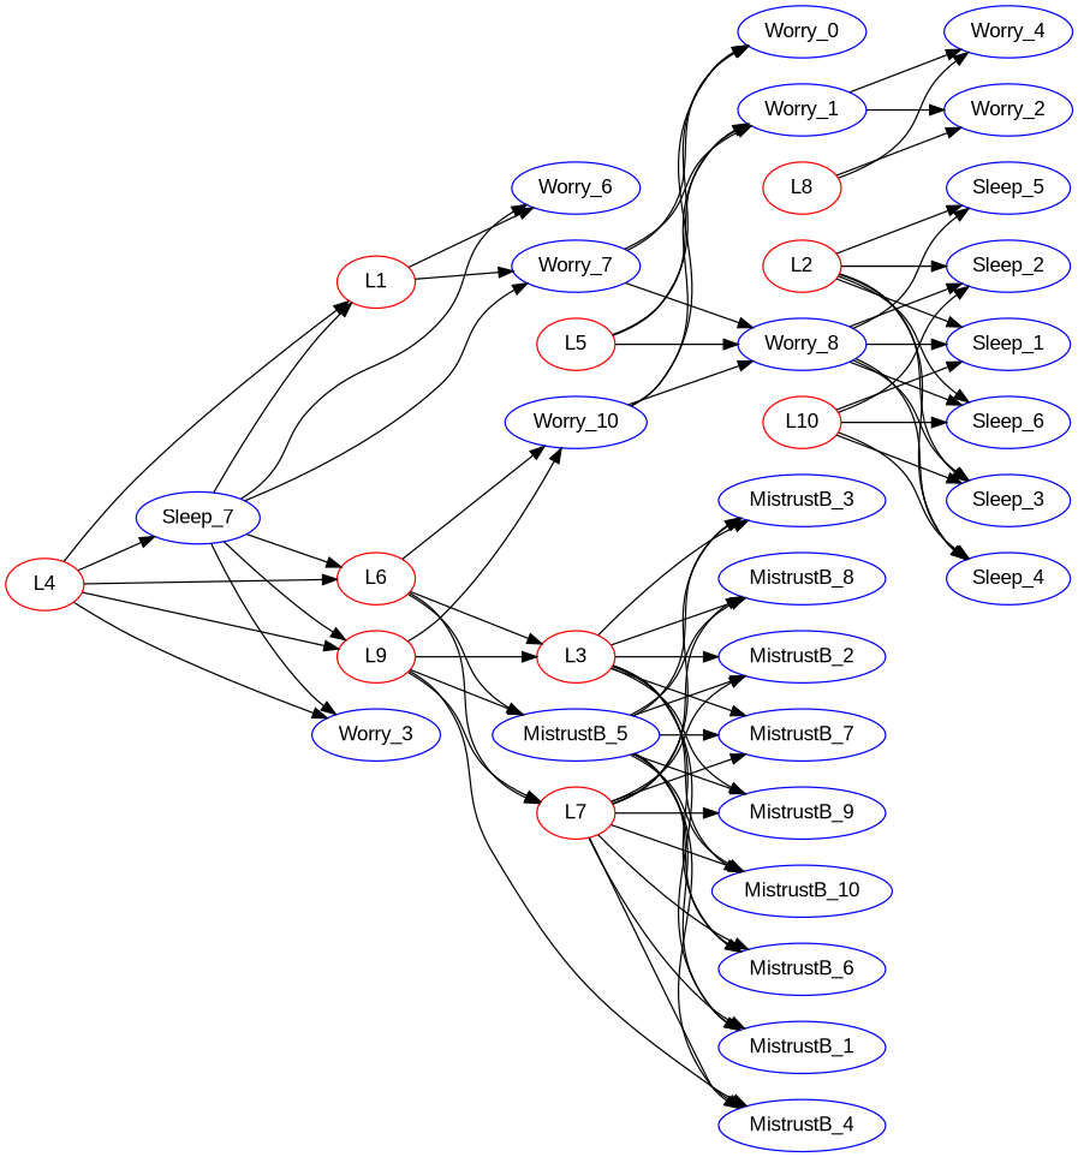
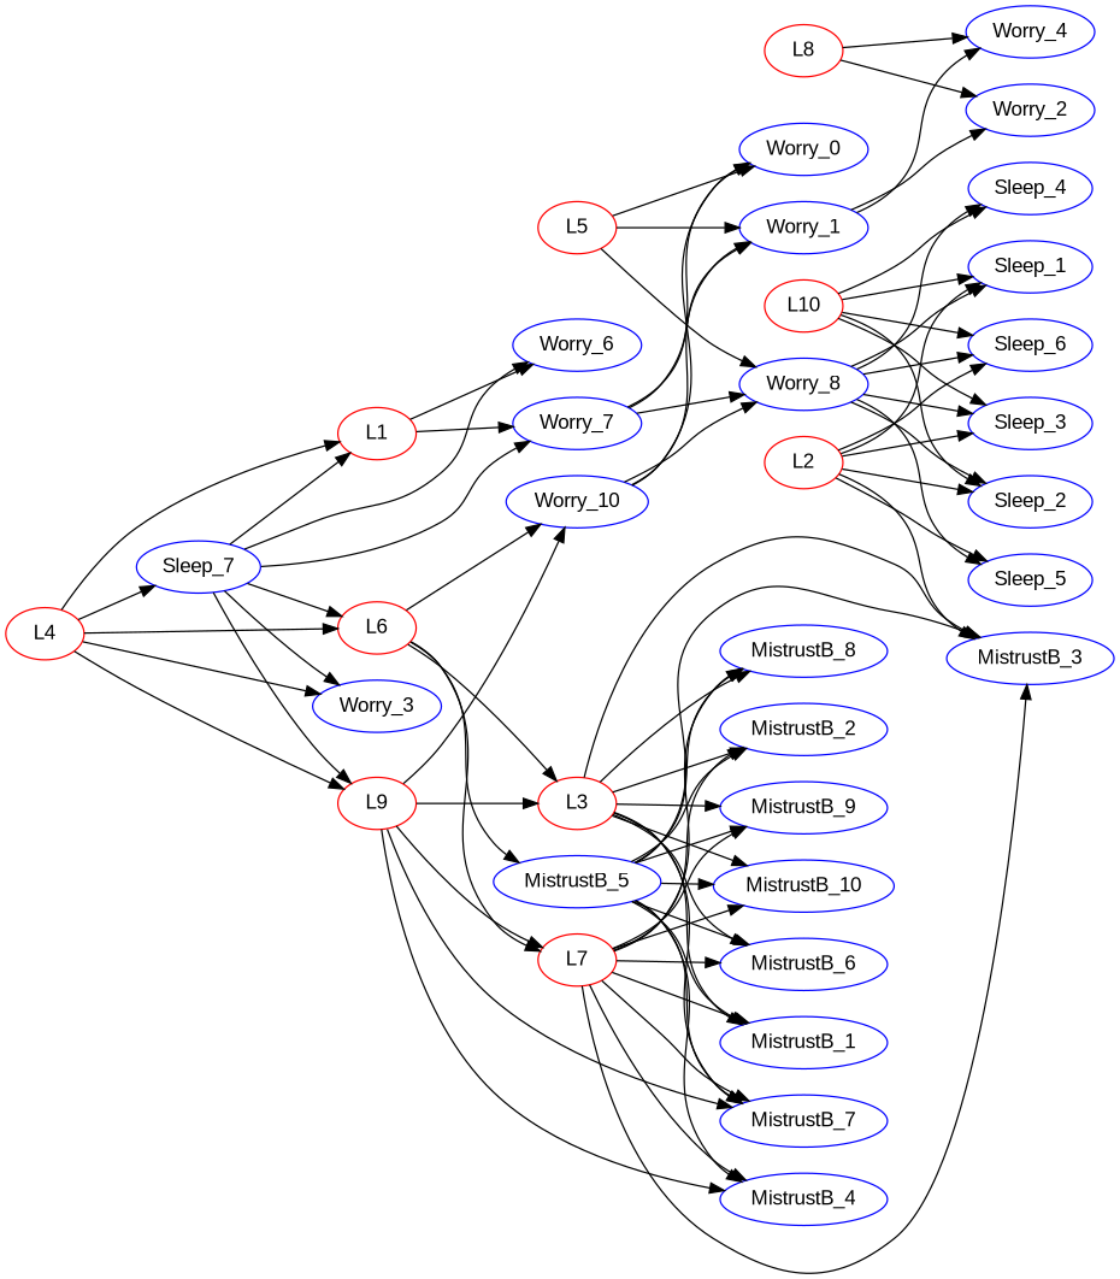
  digraph {
    fontname="Liberation Sans"
    rankdir=LR
    node [color=blue fontname="Liberation Sans"]
    edge [color=black fontname="Liberation Sans"]
    n1 [label=Worry_0]
    Sleep_5
    MistrustB_7
    Sleep_2
    L10 [color=red]
    Sleep_1
    Sleep_6
    Sleep_3
    Sleep_4
    MistrustB_9
    L5 [color=red]
    Worry_1
    Worry_8
    MistrustB_10
    MistrustB_6
    Worry_4
    Sleep_7
    L1 [color=red]
    L6 [color=red]
    Worry_6
    Worry_3
    L9 [color=red]
    Worry_7
    MistrustB_1
    L2 [color=red]
    MistrustB_3
    MistrustB_8
    Worry_10
    MistrustB_2
    MistrustB_5
    MistrustB_4
    Worry_2
    L3 [color=red]
    L7 [color=red]
    L8 [color=red]
    L4 [color=red]
    subgraph sub_1 {
    }
    subgraph sub_2 {
      n1
      Sleep_5
      MistrustB_7
      Sleep_2
      L10
      Sleep_1
      Sleep_6
      Sleep_3
      Sleep_4
      MistrustB_9
      L5
      Worry_1
      Worry_8
      MistrustB_10
      MistrustB_6
      Worry_4
      Sleep_7
      L1
      L6
      Worry_6
      Worry_3
      L9
      Worry_7
      MistrustB_1
      L2
      MistrustB_3
      MistrustB_8
      Worry_10
      MistrustB_2
      MistrustB_5
      MistrustB_4
      Worry_2
      L3
      L7
      L8
      L4
    }
    L10 -> Sleep_2
    L10 -> Sleep_1
    L10 -> Sleep_6
    L10 -> Sleep_3
    L10 -> Sleep_4
    L5 -> n1
    L5 -> Worry_1
    L5 -> Worry_8
    Worry_1 -> Worry_4
    Worry_1 -> Worry_2
    Worry_8 -> Sleep_5
    Worry_8 -> Sleep_2
    Worry_8 -> Sleep_1
    Worry_8 -> Sleep_6
    Worry_8 -> Sleep_3
    Worry_8 -> Sleep_4
    Sleep_7 -> L1
    Sleep_7 -> L6
    Sleep_7 -> Worry_6
    Sleep_7 -> Worry_3
    Sleep_7 -> L9
    Sleep_7 -> Worry_7
    L1 -> Worry_6
    L1 -> Worry_7
    L6 -> Worry_10
    L6 -> MistrustB_5
    L6 -> L3
    L6 -> L7
    L9 -> Worry_10
-   L9 -> MistrustB_5
+   L9 -> MistrustB_7
    L9 -> MistrustB_4
    L9 -> L3
    L9 -> L7
    Worry_7 -> n1
    Worry_7 -> Worry_1
    Worry_7 -> Worry_8
    L2 -> Sleep_5
    L2 -> Sleep_2
    L2 -> Sleep_1
    L2 -> Sleep_6
    L2 -> Sleep_3
-   L2 -> Sleep_4
+   L2 -> MistrustB_3
    Worry_10 -> n1
    Worry_10 -> Worry_1
    Worry_10 -> Worry_8
    MistrustB_5 -> MistrustB_7
    MistrustB_5 -> MistrustB_9
    MistrustB_5 -> MistrustB_10
    MistrustB_5 -> MistrustB_6
    MistrustB_5 -> MistrustB_1
    MistrustB_5 -> MistrustB_3
    MistrustB_5 -> MistrustB_8
    MistrustB_5 -> MistrustB_2
    MistrustB_5 -> MistrustB_4
    L3 -> MistrustB_7
    L3 -> MistrustB_9
    L3 -> MistrustB_10
    L3 -> MistrustB_6
    L3 -> MistrustB_1
    L3 -> MistrustB_3
    L3 -> MistrustB_8
    L3 -> MistrustB_2
    L7 -> MistrustB_7
    L7 -> MistrustB_9
    L7 -> MistrustB_10
    L7 -> MistrustB_6
    L7 -> MistrustB_1
    L7 -> MistrustB_3
    L7 -> MistrustB_8
    L7 -> MistrustB_2
    L7 -> MistrustB_4
    L8 -> Worry_4
    L8 -> Worry_2
    L4 -> Sleep_7
    L4 -> L1
    L4 -> L6
    L4 -> Worry_3
    L4 -> L9
  }
